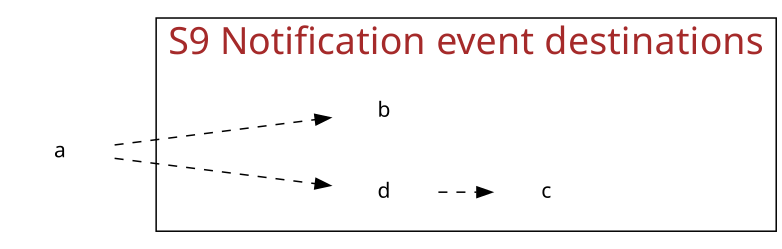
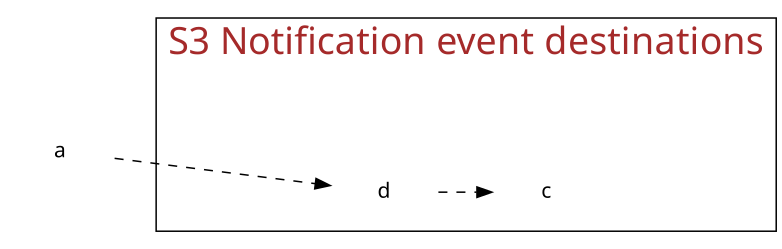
  digraph {
    fontcolor=brown
    fontname="Noto Sans"
    fontsize=25
    rankdir=LR
    node [fontname="Noto Sans" shape=none]
    edge [fontname="Noto Sans" fontsize=20 style=dashed]
-   b [width=1]
    c [width=1]
    d [width=1]
    a [width=1]
    subgraph cluster_1 {
-     label="S9 Notification event destinations"
-     b
+     label="S3 Notification event destinations"
      c
      d
    }
    d -> c
-   a -> b
    a -> d
  }
